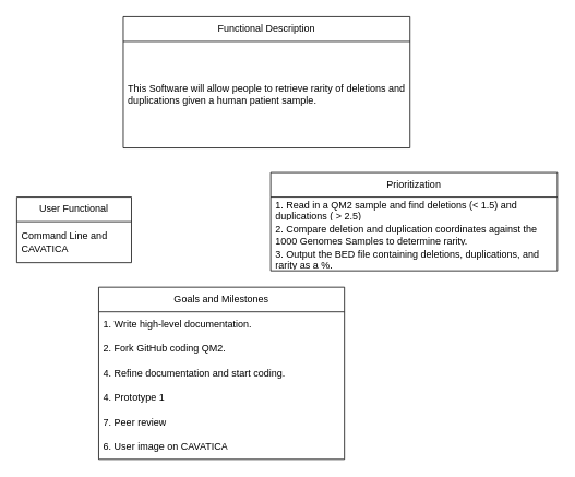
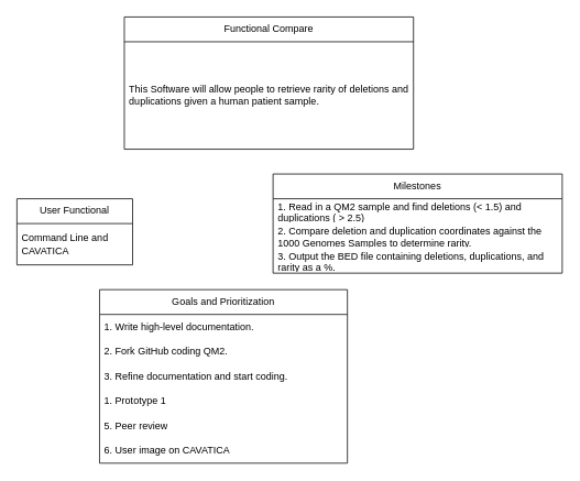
  <mxCell id="0" />
  <mxCell id="1" parent="0" />
- <mxCell id="2" value="Functional Description" style="swimlane;fontStyle=0;childLayout=stackLayout;horizontal=1;startSize=30;horizontalStack=0;resizeParent=1;resizeParentMax=0;resizeLast=0;collapsible=1;marginBottom=0;whiteSpace=wrap;html=1;" vertex="1" parent="1"><mxGeometry x="150" y="20" width="350" height="160" as="geometry" /></mxCell>
+ <mxCell id="2" value="Functional Compare" style="swimlane;fontStyle=0;childLayout=stackLayout;horizontal=1;startSize=30;horizontalStack=0;resizeParent=1;resizeParentMax=0;resizeLast=0;collapsible=1;marginBottom=0;whiteSpace=wrap;html=1;" vertex="1" parent="1"><mxGeometry x="150" y="20" width="350" height="160" as="geometry" /></mxCell>
  <mxCell id="3" value="This Software will allow people to retrieve rarity of deletions and duplications given a human patient sample.&amp;nbsp;" style="text;strokeColor=none;fillColor=none;align=left;verticalAlign=middle;spacingLeft=4;spacingRight=4;overflow=hidden;points=[[0,0.5],[1,0.5]];portConstraint=eastwest;rotatable=0;whiteSpace=wrap;html=1;" vertex="1" parent="2"><mxGeometry y="30" width="350" height="130" as="geometry" /></mxCell>
  <mxCell id="4" value="User Functional" style="swimlane;fontStyle=0;childLayout=stackLayout;horizontal=1;startSize=30;horizontalStack=0;resizeParent=1;resizeParentMax=0;resizeLast=0;collapsible=1;marginBottom=0;whiteSpace=wrap;html=1;" vertex="1" parent="1"><mxGeometry x="20" y="240" width="140" height="80" as="geometry" /></mxCell>
  <mxCell id="5" value="Command Line and CAVATICA" style="text;strokeColor=none;fillColor=none;align=left;verticalAlign=middle;spacingLeft=4;spacingRight=4;overflow=hidden;points=[[0,0.5],[1,0.5]];portConstraint=eastwest;rotatable=0;whiteSpace=wrap;html=1;" vertex="1" parent="4"><mxGeometry y="30" width="140" height="50" as="geometry" /></mxCell>
- <mxCell id="6" value="Prioritization" style="swimlane;fontStyle=0;childLayout=stackLayout;horizontal=1;startSize=30;horizontalStack=0;resizeParent=1;resizeParentMax=0;resizeLast=0;collapsible=1;marginBottom=0;whiteSpace=wrap;html=1;" vertex="1" parent="1"><mxGeometry x="330" y="210" width="350" height="120" as="geometry" /></mxCell>
+ <mxCell id="6" value="Milestones" style="swimlane;fontStyle=0;childLayout=stackLayout;horizontal=1;startSize=30;horizontalStack=0;resizeParent=1;resizeParentMax=0;resizeLast=0;collapsible=1;marginBottom=0;whiteSpace=wrap;html=1;" vertex="1" parent="1"><mxGeometry x="330" y="210" width="350" height="120" as="geometry" /></mxCell>
  <mxCell id="7" value="1. Read in a QM2 sample and find deletions (&amp;lt; 1.5) and duplications ( &amp;gt; 2.5)" style="text;strokeColor=none;fillColor=none;align=left;verticalAlign=middle;spacingLeft=4;spacingRight=4;overflow=hidden;points=[[0,0.5],[1,0.5]];portConstraint=eastwest;rotatable=0;whiteSpace=wrap;html=1;" vertex="1" parent="6"><mxGeometry y="30" width="350" height="30" as="geometry" /></mxCell>
  <mxCell id="8" value="2. Compare deletion and duplication coordinates against the 1000 Genomes Samples to determine rarity." style="text;strokeColor=none;fillColor=none;align=left;verticalAlign=middle;spacingLeft=4;spacingRight=4;overflow=hidden;points=[[0,0.5],[1,0.5]];portConstraint=eastwest;rotatable=0;whiteSpace=wrap;html=1;" vertex="1" parent="6"><mxGeometry y="60" width="350" height="30" as="geometry" /></mxCell>
  <mxCell id="9" value="3. Output the BED file containing deletions, duplications, and rarity as a %.&amp;nbsp;" style="text;strokeColor=none;fillColor=none;align=left;verticalAlign=middle;spacingLeft=4;spacingRight=4;overflow=hidden;points=[[0,0.5],[1,0.5]];portConstraint=eastwest;rotatable=0;whiteSpace=wrap;html=1;" vertex="1" parent="6"><mxGeometry y="90" width="350" height="30" as="geometry" /></mxCell>
- <mxCell id="10" value="Goals and Milestones" style="swimlane;fontStyle=0;childLayout=stackLayout;horizontal=1;startSize=30;horizontalStack=0;resizeParent=1;resizeParentMax=0;resizeLast=0;collapsible=1;marginBottom=0;whiteSpace=wrap;html=1;" vertex="1" parent="1"><mxGeometry x="120" y="350" width="300" height="210" as="geometry" /></mxCell>
+ <mxCell id="10" value="Goals and Prioritization" style="swimlane;fontStyle=0;childLayout=stackLayout;horizontal=1;startSize=30;horizontalStack=0;resizeParent=1;resizeParentMax=0;resizeLast=0;collapsible=1;marginBottom=0;whiteSpace=wrap;html=1;" vertex="1" parent="1"><mxGeometry x="120" y="350" width="300" height="210" as="geometry" /></mxCell>
  <mxCell id="11" value="1. Write high-level documentation." style="text;strokeColor=none;fillColor=none;align=left;verticalAlign=middle;spacingLeft=4;spacingRight=4;overflow=hidden;points=[[0,0.5],[1,0.5]];portConstraint=eastwest;rotatable=0;whiteSpace=wrap;html=1;" vertex="1" parent="10"><mxGeometry y="30" width="300" height="30" as="geometry" /></mxCell>
  <mxCell id="12" value="2. Fork GitHub coding QM2." style="text;strokeColor=none;fillColor=none;align=left;verticalAlign=middle;spacingLeft=4;spacingRight=4;overflow=hidden;points=[[0,0.5],[1,0.5]];portConstraint=eastwest;rotatable=0;whiteSpace=wrap;html=1;" vertex="1" parent="10"><mxGeometry y="60" width="300" height="30" as="geometry" /></mxCell>
- <mxCell id="13" value="4. Refine documentation and start coding.&amp;nbsp;" style="text;strokeColor=none;fillColor=none;align=left;verticalAlign=middle;spacingLeft=4;spacingRight=4;overflow=hidden;points=[[0,0.5],[1,0.5]];portConstraint=eastwest;rotatable=0;whiteSpace=wrap;html=1;" vertex="1" parent="10"><mxGeometry y="90" width="300" height="30" as="geometry" /></mxCell>
- <mxCell id="14" value="4. Prototype 1" style="text;strokeColor=none;fillColor=none;align=left;verticalAlign=middle;spacingLeft=4;spacingRight=4;overflow=hidden;points=[[0,0.5],[1,0.5]];portConstraint=eastwest;rotatable=0;whiteSpace=wrap;html=1;" vertex="1" parent="10"><mxGeometry y="120" width="300" height="30" as="geometry" /></mxCell>
- <mxCell id="15" value="7. Peer review" style="text;strokeColor=none;fillColor=none;align=left;verticalAlign=middle;spacingLeft=4;spacingRight=4;overflow=hidden;points=[[0,0.5],[1,0.5]];portConstraint=eastwest;rotatable=0;whiteSpace=wrap;html=1;" vertex="1" parent="10"><mxGeometry y="150" width="300" height="30" as="geometry" /></mxCell>
+ <mxCell id="13" value="3. Refine documentation and start coding.&amp;nbsp;" style="text;strokeColor=none;fillColor=none;align=left;verticalAlign=middle;spacingLeft=4;spacingRight=4;overflow=hidden;points=[[0,0.5],[1,0.5]];portConstraint=eastwest;rotatable=0;whiteSpace=wrap;html=1;" vertex="1" parent="10"><mxGeometry y="90" width="300" height="30" as="geometry" /></mxCell>
+ <mxCell id="14" value="1. Prototype 1" style="text;strokeColor=none;fillColor=none;align=left;verticalAlign=middle;spacingLeft=4;spacingRight=4;overflow=hidden;points=[[0,0.5],[1,0.5]];portConstraint=eastwest;rotatable=0;whiteSpace=wrap;html=1;" vertex="1" parent="10"><mxGeometry y="120" width="300" height="30" as="geometry" /></mxCell>
+ <mxCell id="15" value="5. Peer review" style="text;strokeColor=none;fillColor=none;align=left;verticalAlign=middle;spacingLeft=4;spacingRight=4;overflow=hidden;points=[[0,0.5],[1,0.5]];portConstraint=eastwest;rotatable=0;whiteSpace=wrap;html=1;" vertex="1" parent="10"><mxGeometry y="150" width="300" height="30" as="geometry" /></mxCell>
  <mxCell id="16" value="6. User image on CAVATICA" style="text;strokeColor=none;fillColor=none;align=left;verticalAlign=middle;spacingLeft=4;spacingRight=4;overflow=hidden;points=[[0,0.5],[1,0.5]];portConstraint=eastwest;rotatable=0;whiteSpace=wrap;html=1;" vertex="1" parent="10"><mxGeometry y="180" width="300" height="30" as="geometry" /></mxCell>
